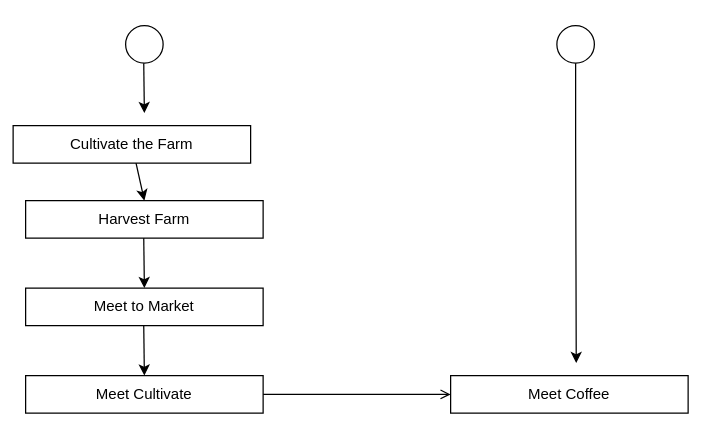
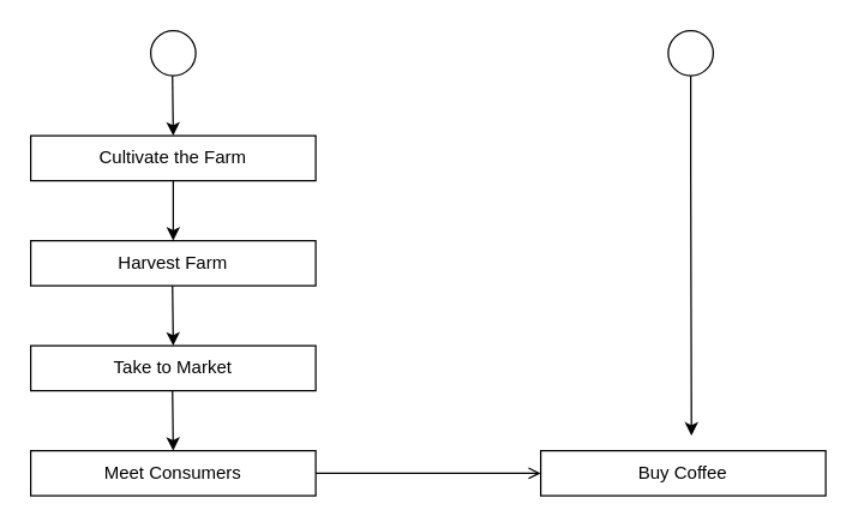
  <mxCell id="0" />
  <mxCell id="1" parent="0" />
  <mxCell id="2" value="" style="group" parent="1" vertex="1" connectable="0"><mxGeometry x="100" y="20" width="30" height="70" as="geometry" /></mxCell>
  <mxCell id="3" value="" style="endArrow=classic;html=1;" parent="2" edge="1"><mxGeometry width="50" height="50" relative="1" as="geometry"><mxPoint x="14.5" y="30" as="sourcePoint" /><mxPoint x="15" y="70" as="targetPoint" /></mxGeometry></mxCell>
  <mxCell id="4" value="" style="ellipse;whiteSpace=wrap;html=1;aspect=fixed;" parent="2" vertex="1"><mxGeometry width="30" height="30" as="geometry" /></mxCell>
- <mxCell id="5" value="Cultivate the Farm" style="rounded=0;whiteSpace=wrap;html=1;" parent="1" vertex="1"><mxGeometry x="10" y="100" width="190" height="30" as="geometry" /></mxCell>
+ <mxCell id="5" value="Cultivate the Farm" style="rounded=0;whiteSpace=wrap;html=1;" parent="1" vertex="1"><mxGeometry x="20" y="90" width="190" height="30" as="geometry" /></mxCell>
  <mxCell id="6" value="Harvest Farm" style="rounded=0;whiteSpace=wrap;html=1;" parent="1" vertex="1"><mxGeometry x="20" y="160" width="190" height="30" as="geometry" /></mxCell>
  <mxCell id="7" value="" style="endArrow=classic;html=1;" parent="1" source="5" edge="1"><mxGeometry width="50" height="50" relative="1" as="geometry"><mxPoint x="115" y="170" as="sourcePoint" /><mxPoint x="115" y="160" as="targetPoint" /></mxGeometry></mxCell>
- <mxCell id="8" value="Meet to Market" style="rounded=0;whiteSpace=wrap;html=1;" parent="1" vertex="1"><mxGeometry x="20" y="230" width="190" height="30" as="geometry" /></mxCell>
+ <mxCell id="8" value="Take to Market" style="rounded=0;whiteSpace=wrap;html=1;" parent="1" vertex="1"><mxGeometry x="20" y="230" width="190" height="30" as="geometry" /></mxCell>
  <mxCell id="9" value="" style="endArrow=classic;html=1;" parent="1" edge="1"><mxGeometry width="50" height="50" relative="1" as="geometry"><mxPoint x="114.5" y="190" as="sourcePoint" /><mxPoint x="115" y="230" as="targetPoint" /></mxGeometry></mxCell>
- <mxCell id="10" value="Meet Cultivate" style="rounded=0;whiteSpace=wrap;html=1;" parent="1" vertex="1"><mxGeometry x="20" y="300" width="190" height="30" as="geometry" /></mxCell>
+ <mxCell id="10" value="Meet Consumers" style="rounded=0;whiteSpace=wrap;html=1;" parent="1" vertex="1"><mxGeometry x="20" y="300" width="190" height="30" as="geometry" /></mxCell>
  <mxCell id="11" value="" style="endArrow=classic;html=1;" parent="1" edge="1"><mxGeometry width="50" height="50" relative="1" as="geometry"><mxPoint x="114.5" y="260" as="sourcePoint" /><mxPoint x="115" y="300" as="targetPoint" /></mxGeometry></mxCell>
  <mxCell id="12" value="" style="ellipse;whiteSpace=wrap;html=1;aspect=fixed;" parent="1" vertex="1"><mxGeometry x="445" y="20" width="30" height="30" as="geometry" /></mxCell>
  <mxCell id="13" value="" style="edgeStyle=orthogonalEdgeStyle;rounded=0;orthogonalLoop=1;jettySize=auto;html=1;" parent="1" edge="1"><mxGeometry relative="1" as="geometry"><mxPoint x="460" y="50" as="sourcePoint" /><mxPoint x="460.5" y="290" as="targetPoint" /><Array as="points"><mxPoint x="460.5" y="110" /><mxPoint x="460.5" y="110" /></Array></mxGeometry></mxCell>
  <mxCell id="14" value="" style="endArrow=open;html=1;exitX=1;exitY=0.5;exitDx=0;exitDy=0;entryX=0;entryY=0.5;entryDx=0;entryDy=0;" parent="1" source="10" target="15" edge="1"><mxGeometry width="50" height="50" relative="1" as="geometry"><mxPoint x="380" y="300" as="sourcePoint" /><mxPoint x="290" y="315" as="targetPoint" /></mxGeometry></mxCell>
- <mxCell id="15" value="Meet Coffee" style="rounded=0;whiteSpace=wrap;html=1;" parent="1" vertex="1"><mxGeometry x="360" y="300" width="190" height="30" as="geometry" /></mxCell>
+ <mxCell id="15" value="Buy Coffee" style="rounded=0;whiteSpace=wrap;html=1;" parent="1" vertex="1"><mxGeometry x="360" y="300" width="190" height="30" as="geometry" /></mxCell>
